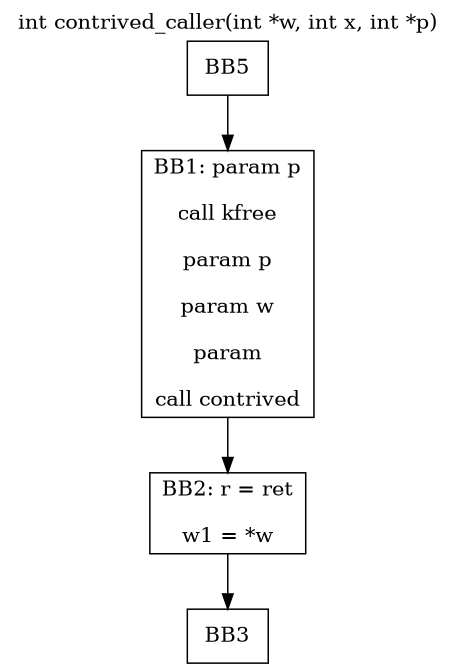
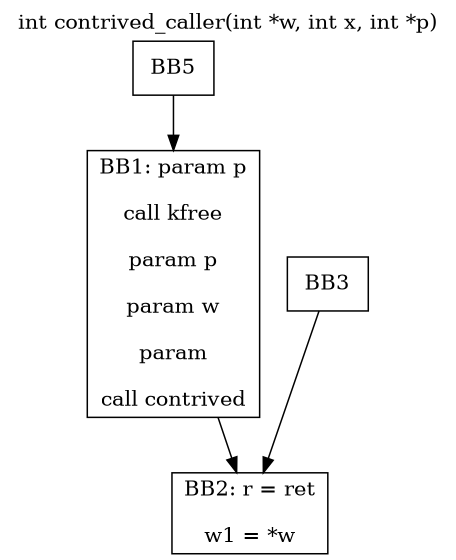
  digraph {
    label="int contrived_caller(int *w, int x, int *p)"
    labelloc=title
    node [shape=record]
    n1 [label=BB5]
    n2 [label="BB1: param p\n\n		call kfree\n\n		param p\n\n		param w\n\n		param\n\n		call contrived"]
    n3 [label="BB2: r = ret\n\n		w1 = *w"]
    n4 [label=BB3]
    n1 -> n2
    n2 -> n3
-   n3 -> n4
+   n4 -> n3
  }
